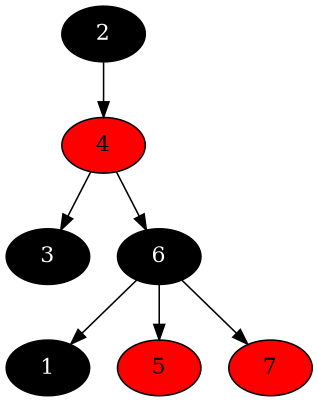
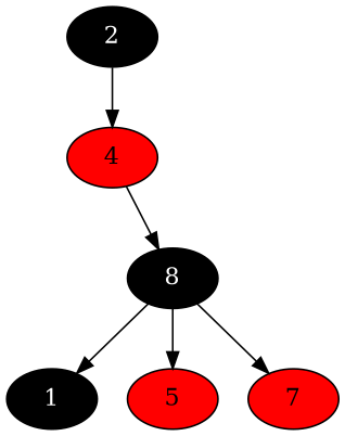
  digraph {
    node [fillcolor=black style=filled fontcolor=white]
    4 [fillcolor=red fontcolor=""]
    2
-   3
-   6
+   6 [label=8]
    1
    5 [fillcolor=red fontcolor=""]
    7 [fillcolor=red fontcolor=""]
-   4 -> 3
    4 -> 6
    2 -> 4
    6 -> 1
    6 -> 5
    6 -> 7
  }
